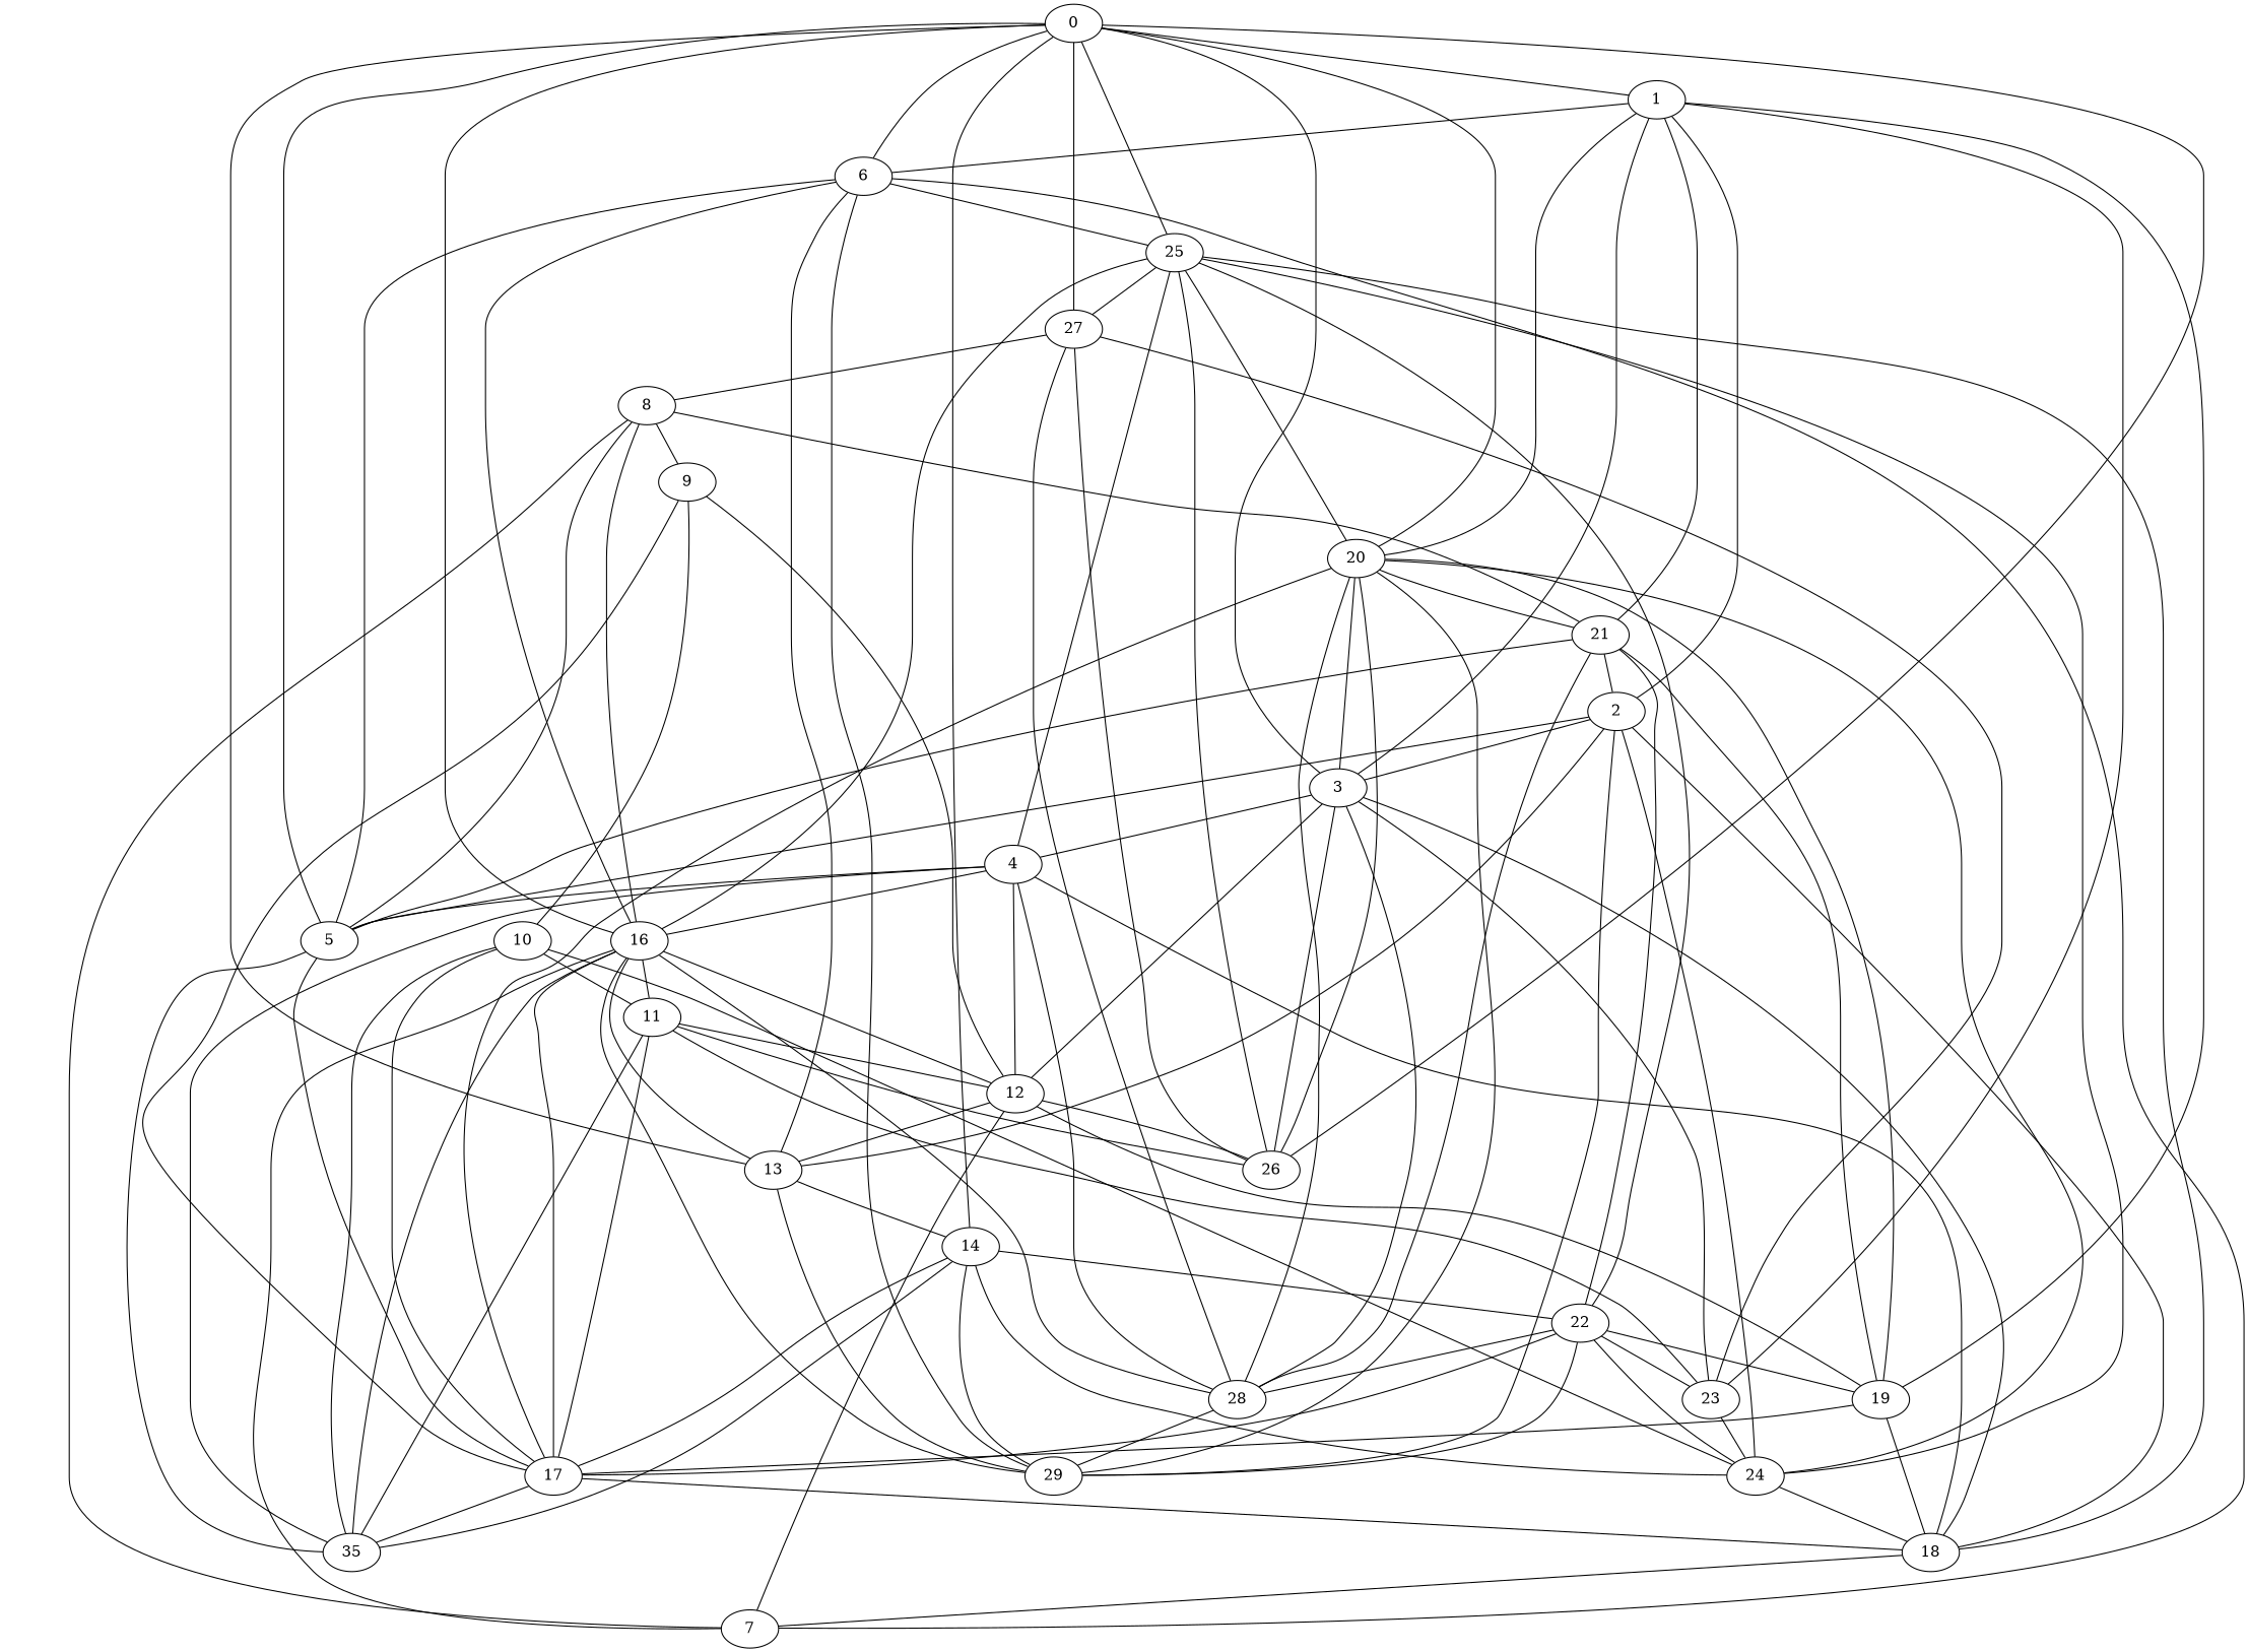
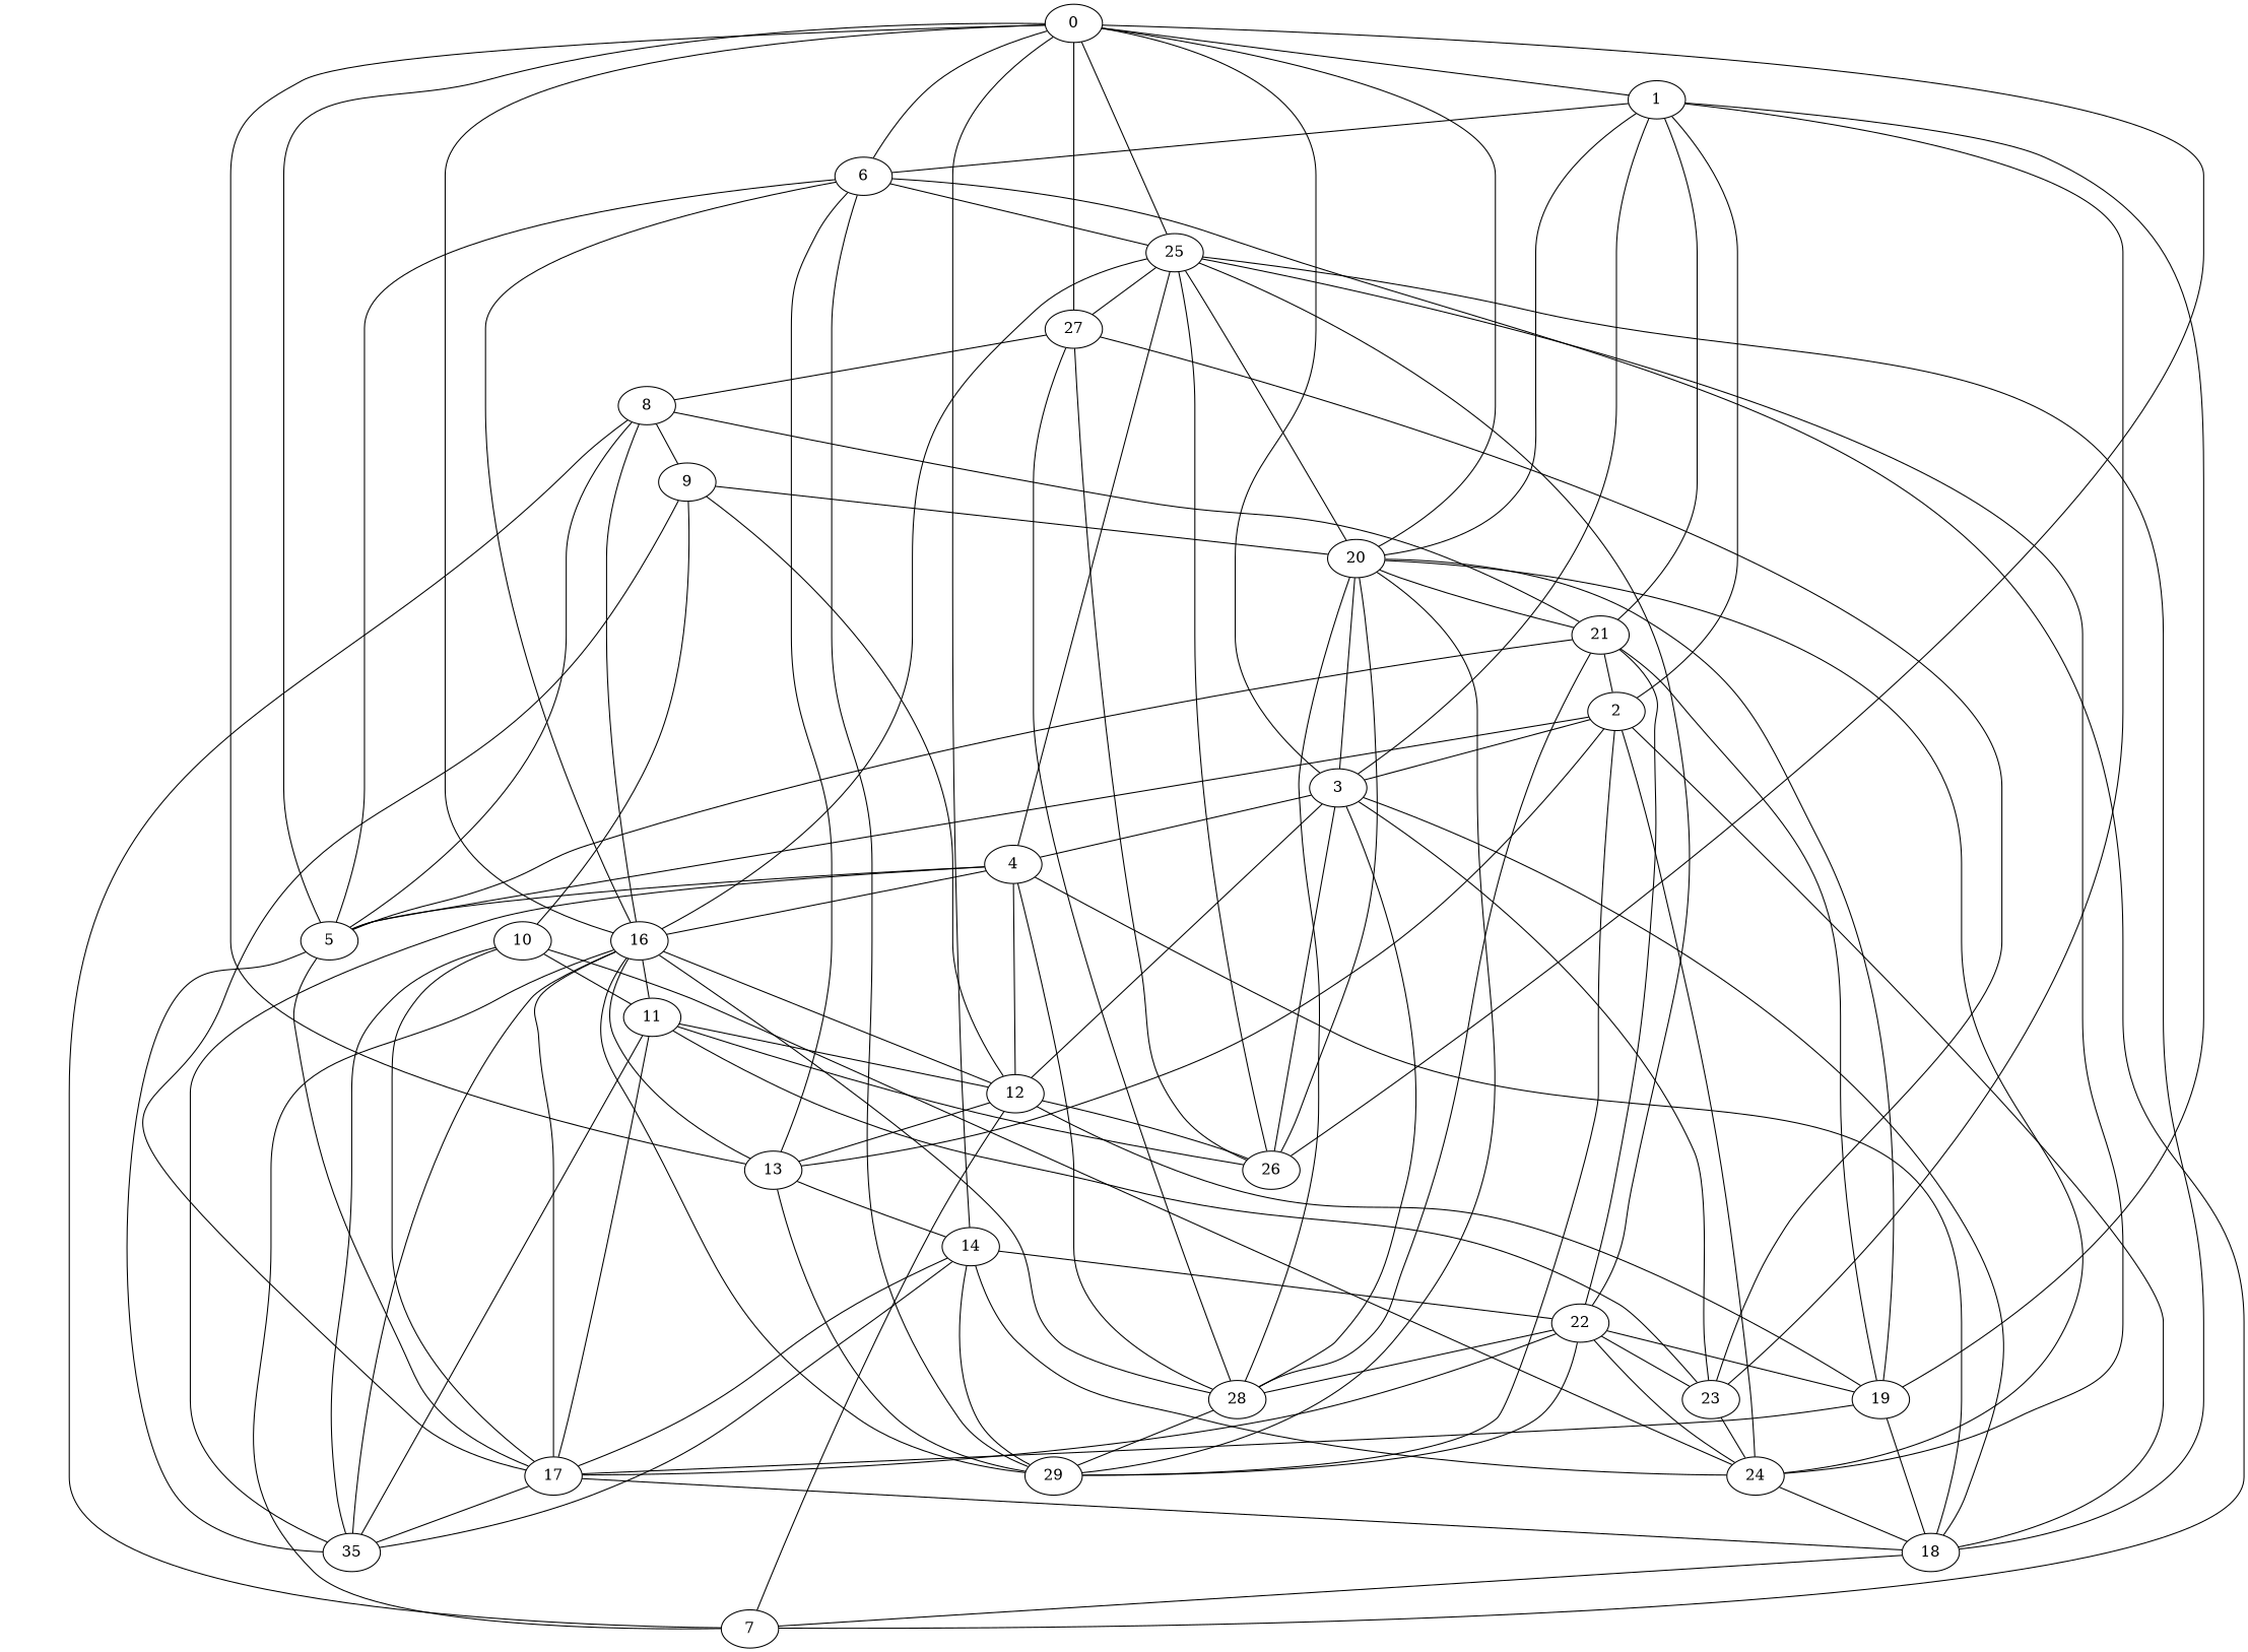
  graph {
    0
    1
    6
    13
    16
    20
    2
    19
    21
    25
    7
    29
    14
    12
    28
    8
    17
    11
    3
    5
    24
    22
    4
    n24 [label=35]
    18
    9
    26
    27
    10
    23
    0 -- 1
    0 -- 6
    0 -- 13
    0 -- 16
    0 -- 20
    1 -- 6
    1 -- 20
    1 -- 2
    1 -- 19
    1 -- 21
    6 -- 25
    6 -- 7
    6 -- 29
    13 -- 6
    13 -- 2
    13 -- 29
    13 -- 14
    16 -- 6
    16 -- 13
    16 -- 25
    16 -- 29
    16 -- 12
    16 -- 28
    16 -- 8
    16 -- 17
    16 -- 11
    20 -- 21
    20 -- 29
    20 -- 28
    20 -- 3
    2 -- 3
    2 -- 5
    2 -- 24
    19 -- 20
    19 -- 17
    21 -- 2
    21 -- 19
    21 -- 28
    21 -- 8
    21 -- 5
    21 -- 22
    25 -- 0
    25 -- 20
    25 -- 18
    25 -- 26
    25 -- 27
    7 -- 16
    7 -- 12
    7 -- 8
    29 -- 2
    29 -- 14
    29 -- 22
    14 -- 0
    14 -- 22
    14 -- n24
    12 -- 13
    12 -- 19
    12 -- 9
    12 -- 26
    28 -- 29
    28 -- 3
    8 -- 9
-   17 -- 20
+   9 -- 20
    17 -- 14
    17 -- 22
    17 -- n24
    17 -- 18
    11 -- 12
    11 -- 17
    11 -- n24
    11 -- 26
    11 -- 23
    3 -- 0
    3 -- 1
    3 -- 12
    3 -- 4
    5 -- 0
    5 -- 6
    5 -- 8
    5 -- 17
    5 -- n24
    24 -- 20
    24 -- 25
    24 -- 14
    24 -- 18
    22 -- 19
    22 -- 25
    22 -- 28
    22 -- 24
    22 -- 23
    4 -- 16
    4 -- 25
    4 -- 12
    4 -- 28
    4 -- 5
    4 -- n24
    n24 -- 16
    18 -- 2
    18 -- 19
    18 -- 7
    18 -- 3
    18 -- 4
    9 -- 17
    9 -- 10
    26 -- 0
    26 -- 20
    26 -- 3
    26 -- 27
    27 -- 0
    27 -- 28
    27 -- 8
    10 -- 17
    10 -- 11
    10 -- 24
    10 -- n24
    23 -- 1
    23 -- 3
    23 -- 24
    23 -- 27
  }
